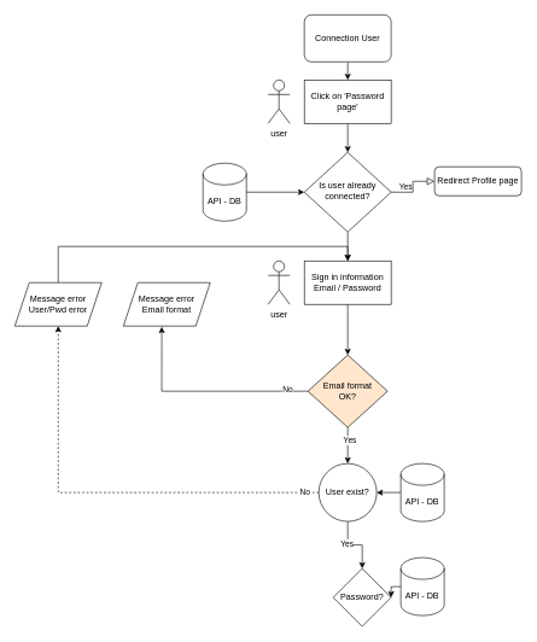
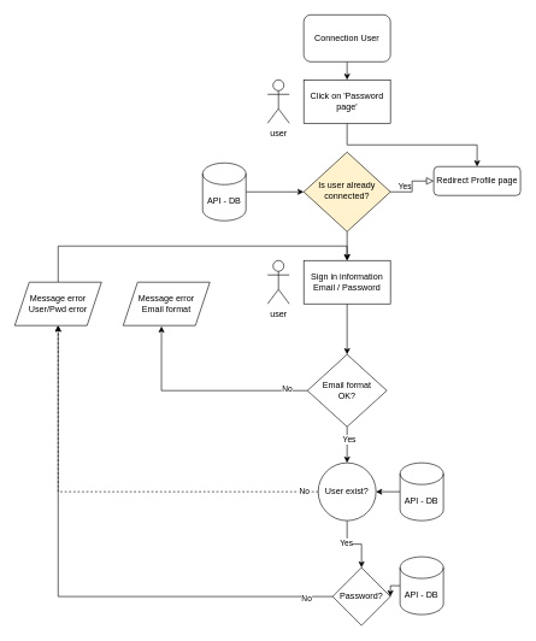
  <mxCell id="0" />
  <mxCell id="1" parent="0" />
  <mxCell id="2" style="edgeStyle=orthogonalEdgeStyle;rounded=0;orthogonalLoop=1;jettySize=auto;html=1;exitX=0.5;exitY=1;exitDx=0;exitDy=0;entryX=0.5;entryY=0;entryDx=0;entryDy=0;" edge="1" parent="1" source="3" target="9"><mxGeometry relative="1" as="geometry" /></mxCell>
  <mxCell id="3" value="Connection User" style="rounded=1;whiteSpace=wrap;html=1;fontSize=12;glass=0;strokeWidth=1;shadow=0;" parent="1" vertex="1"><mxGeometry x="420" y="20" width="120" height="65" as="geometry" /></mxCell>
  <mxCell id="4" value="Yes" style="edgeStyle=orthogonalEdgeStyle;rounded=0;html=1;jettySize=auto;orthogonalLoop=1;fontSize=11;endArrow=block;endFill=0;endSize=8;strokeWidth=1;shadow=0;labelBackgroundColor=none;" parent="1" source="6" target="7" edge="1"><mxGeometry y="10" relative="1" as="geometry"><mxPoint as="offset" /></mxGeometry></mxCell>
  <mxCell id="5" style="edgeStyle=orthogonalEdgeStyle;rounded=0;orthogonalLoop=1;jettySize=auto;html=1;exitX=0.5;exitY=1;exitDx=0;exitDy=0;entryX=0.5;entryY=0;entryDx=0;entryDy=0;" edge="1" parent="1" source="6"><mxGeometry relative="1" as="geometry"><mxPoint x="480" y="360" as="targetPoint" /></mxGeometry></mxCell>
- <mxCell id="6" value="Is user already connected?" style="rhombus;whiteSpace=wrap;html=1;shadow=0;fontFamily=Helvetica;fontSize=12;align=center;strokeWidth=1;spacing=6;spacingTop=-4;" parent="1" vertex="1"><mxGeometry x="420" y="210" width="120" height="110" as="geometry" /></mxCell>
+ <mxCell id="6" value="Is user already connected?" style="rhombus;whiteSpace=wrap;html=1;shadow=0;fontFamily=Helvetica;fontSize=12;align=center;strokeWidth=1;spacing=6;spacingTop=-4;fillColor=#fff2cc;" parent="1" vertex="1"><mxGeometry x="420" y="210" width="120" height="110" as="geometry" /></mxCell>
  <mxCell id="7" value="Redirect Profile page" style="rounded=1;whiteSpace=wrap;html=1;fontSize=12;glass=0;strokeWidth=1;shadow=0;" parent="1" vertex="1"><mxGeometry x="600" y="230" width="120" height="40" as="geometry" /></mxCell>
- <mxCell id="8" style="edgeStyle=orthogonalEdgeStyle;rounded=0;orthogonalLoop=1;jettySize=auto;html=1;exitX=0.5;exitY=1;exitDx=0;exitDy=0;entryX=0.5;entryY=0;entryDx=0;entryDy=0;" edge="1" parent="1" source="9" target="6"><mxGeometry relative="1" as="geometry" /></mxCell>
+ <mxCell id="8" style="edgeStyle=orthogonalEdgeStyle;rounded=0;orthogonalLoop=1;jettySize=auto;html=1;exitX=0.5;exitY=1;exitDx=0;exitDy=0;" edge="1" parent="1" source="9" target="7"><mxGeometry relative="1" as="geometry" /></mxCell>
  <mxCell id="9" value="Click on 'Password page'" style="rounded=0;whiteSpace=wrap;html=1;" vertex="1" parent="1"><mxGeometry x="420" y="110" width="120" height="60" as="geometry" /></mxCell>
  <mxCell id="10" style="edgeStyle=orthogonalEdgeStyle;rounded=0;orthogonalLoop=1;jettySize=auto;html=1;exitX=1;exitY=0.5;exitDx=0;exitDy=0;exitPerimeter=0;entryX=0;entryY=0.5;entryDx=0;entryDy=0;" edge="1" parent="1" source="11" target="6"><mxGeometry relative="1" as="geometry" /></mxCell>
  <mxCell id="11" value="API - DB" style="shape=cylinder3;whiteSpace=wrap;html=1;boundedLbl=1;backgroundOutline=1;size=15;" vertex="1" parent="1"><mxGeometry x="280" y="225" width="60" height="80" as="geometry" /></mxCell>
  <mxCell id="12" value="user" style="shape=umlActor;verticalLabelPosition=bottom;verticalAlign=top;html=1;outlineConnect=0;" vertex="1" parent="1"><mxGeometry x="370" y="110" width="30" height="60" as="geometry" /></mxCell>
  <mxCell id="13" value="user" style="shape=umlActor;verticalLabelPosition=bottom;verticalAlign=top;html=1;outlineConnect=0;" vertex="1" parent="1"><mxGeometry x="370" y="360" width="30" height="60" as="geometry" /></mxCell>
  <mxCell id="14" style="edgeStyle=orthogonalEdgeStyle;rounded=0;orthogonalLoop=1;jettySize=auto;html=1;exitX=0.5;exitY=1;exitDx=0;exitDy=0;entryX=0.5;entryY=0;entryDx=0;entryDy=0;" edge="1" parent="1" source="16" target="26"><mxGeometry relative="1" as="geometry" /></mxCell>
  <mxCell id="15" value="Yes" style="edgeLabel;html=1;align=center;verticalAlign=middle;resizable=0;points=[];" vertex="1" connectable="0" parent="14"><mxGeometry x="-0.327" y="2" relative="1" as="geometry"><mxPoint as="offset" /></mxGeometry></mxCell>
- <mxCell id="16" value="Email format&lt;br&gt;OK?" style="rhombus;whiteSpace=wrap;html=1;fillColor=#ffe6cc;" vertex="1" parent="1"><mxGeometry x="425" y="490" width="110" height="100" as="geometry" /></mxCell>
+ <mxCell id="16" value="Email format&lt;br&gt;OK?" style="rhombus;whiteSpace=wrap;html=1;" vertex="1" parent="1"><mxGeometry x="425" y="490" width="110" height="100" as="geometry" /></mxCell>
  <mxCell id="17" style="edgeStyle=orthogonalEdgeStyle;rounded=0;orthogonalLoop=1;jettySize=auto;html=1;exitX=0.5;exitY=1;exitDx=0;exitDy=0;entryX=0.5;entryY=0;entryDx=0;entryDy=0;" edge="1" parent="1" source="18" target="16"><mxGeometry relative="1" as="geometry" /></mxCell>
  <mxCell id="18" value="Sign in information&lt;br&gt;Email / Password" style="rounded=0;whiteSpace=wrap;html=1;" vertex="1" parent="1"><mxGeometry x="420" y="360" width="120" height="60" as="geometry" /></mxCell>
  <mxCell id="19" value="Message error&lt;br&gt;Email format" style="shape=parallelogram;perimeter=parallelogramPerimeter;whiteSpace=wrap;html=1;fixedSize=1;" vertex="1" parent="1"><mxGeometry x="170" y="390" width="120" height="60" as="geometry" /></mxCell>
  <mxCell id="20" style="edgeStyle=orthogonalEdgeStyle;rounded=0;orthogonalLoop=1;jettySize=auto;html=1;exitX=0;exitY=0.5;exitDx=0;exitDy=0;entryX=0.442;entryY=1.017;entryDx=0;entryDy=0;entryPerimeter=0;" edge="1" parent="1" source="16" target="19"><mxGeometry relative="1" as="geometry" /></mxCell>
  <mxCell id="21" value="No" style="edgeLabel;html=1;align=center;verticalAlign=middle;resizable=0;points=[];" vertex="1" connectable="0" parent="20"><mxGeometry x="-0.799" y="-3" relative="1" as="geometry"><mxPoint as="offset" /></mxGeometry></mxCell>
  <mxCell id="22" style="edgeStyle=orthogonalEdgeStyle;rounded=0;orthogonalLoop=1;jettySize=auto;html=1;exitX=0;exitY=0.5;exitDx=0;exitDy=0;entryX=0.5;entryY=1;entryDx=0;entryDy=0;dashed=1;" edge="1" parent="1" source="26" target="30"><mxGeometry relative="1" as="geometry"><mxPoint x="120" y="520" as="targetPoint" /></mxGeometry></mxCell>
  <mxCell id="23" value="No" style="edgeLabel;html=1;align=center;verticalAlign=middle;resizable=0;points=[];" vertex="1" connectable="0" parent="22"><mxGeometry x="-0.931" y="-2" relative="1" as="geometry"><mxPoint y="1" as="offset" /></mxGeometry></mxCell>
  <mxCell id="24" style="edgeStyle=orthogonalEdgeStyle;rounded=0;orthogonalLoop=1;jettySize=auto;html=1;exitX=0.5;exitY=1;exitDx=0;exitDy=0;entryX=0.5;entryY=0;entryDx=0;entryDy=0;" edge="1" parent="1" source="26" target="33"><mxGeometry relative="1" as="geometry" /></mxCell>
  <mxCell id="25" value="Yes" style="edgeLabel;html=1;align=center;verticalAlign=middle;resizable=0;points=[];" vertex="1" connectable="0" parent="24"><mxGeometry x="-0.293" y="-2" relative="1" as="geometry"><mxPoint as="offset" /></mxGeometry></mxCell>
  <mxCell id="26" value="User exist?" style="ellipse;whiteSpace=wrap;html=1;" vertex="1" parent="1"><mxGeometry x="440" y="640" width="80" height="80" as="geometry" /></mxCell>
  <mxCell id="27" style="edgeStyle=orthogonalEdgeStyle;rounded=0;orthogonalLoop=1;jettySize=auto;html=1;exitX=0;exitY=0.5;exitDx=0;exitDy=0;exitPerimeter=0;entryX=1;entryY=0.5;entryDx=0;entryDy=0;" edge="1" parent="1" source="28" target="26"><mxGeometry relative="1" as="geometry" /></mxCell>
  <mxCell id="28" value="API - DB" style="shape=cylinder3;whiteSpace=wrap;html=1;boundedLbl=1;backgroundOutline=1;size=15;" vertex="1" parent="1"><mxGeometry x="553.33" y="640" width="60" height="80" as="geometry" /></mxCell>
  <mxCell id="29" style="edgeStyle=orthogonalEdgeStyle;rounded=0;orthogonalLoop=1;jettySize=auto;html=1;exitX=0.5;exitY=0;exitDx=0;exitDy=0;entryX=0.5;entryY=0;entryDx=0;entryDy=0;" edge="1" parent="1" source="30" target="18"><mxGeometry relative="1" as="geometry" /></mxCell>
  <mxCell id="30" value="Message error&lt;br&gt;&lt;div&gt;User/Pwd error&lt;br&gt;&lt;/div&gt;" style="shape=parallelogram;perimeter=parallelogramPerimeter;whiteSpace=wrap;html=1;fixedSize=1;" vertex="1" parent="1"><mxGeometry x="20" y="390" width="120" height="60" as="geometry" /></mxCell>
+ <mxCell id="31" style="edgeStyle=orthogonalEdgeStyle;rounded=0;orthogonalLoop=1;jettySize=auto;html=1;exitX=0;exitY=0.5;exitDx=0;exitDy=0;entryX=0.5;entryY=1;entryDx=0;entryDy=0;" edge="1" parent="1" source="33" target="30"><mxGeometry relative="1" as="geometry" /></mxCell>
+ <mxCell id="32" value="No" style="edgeLabel;html=1;align=center;verticalAlign=middle;resizable=0;points=[];" vertex="1" connectable="0" parent="31"><mxGeometry x="-0.903" y="2" relative="1" as="geometry"><mxPoint as="offset" /></mxGeometry></mxCell>
  <mxCell id="33" value="Password?" style="rhombus;whiteSpace=wrap;html=1;" vertex="1" parent="1"><mxGeometry x="460" y="785" width="80" height="80" as="geometry" /></mxCell>
  <mxCell id="34" style="edgeStyle=orthogonalEdgeStyle;rounded=0;orthogonalLoop=1;jettySize=auto;html=1;exitX=0;exitY=0.5;exitDx=0;exitDy=0;exitPerimeter=0;entryX=1;entryY=0.5;entryDx=0;entryDy=0;" edge="1" parent="1" source="35" target="33"><mxGeometry relative="1" as="geometry" /></mxCell>
  <mxCell id="35" value="API - DB" style="shape=cylinder3;whiteSpace=wrap;html=1;boundedLbl=1;backgroundOutline=1;size=15;" vertex="1" parent="1"><mxGeometry x="553.33" y="770" width="60" height="80" as="geometry" /></mxCell>
